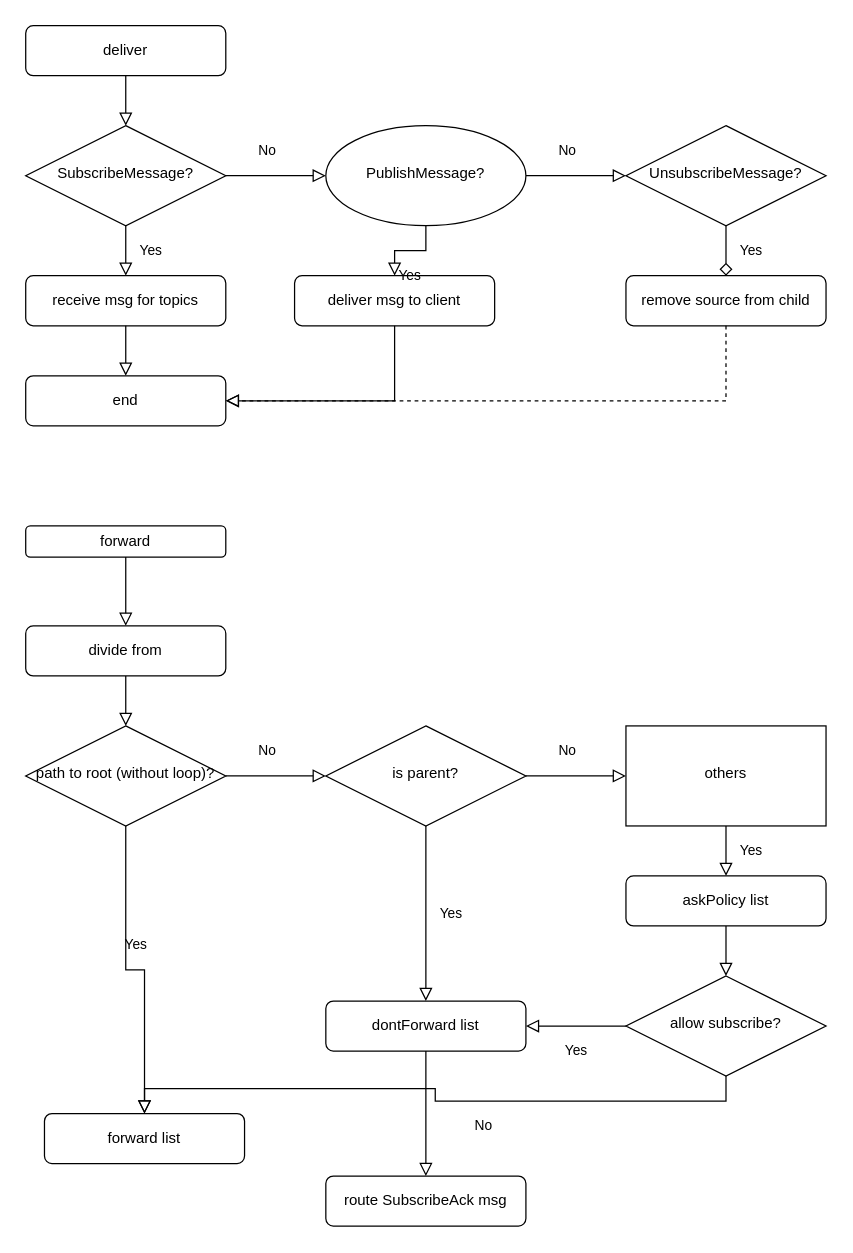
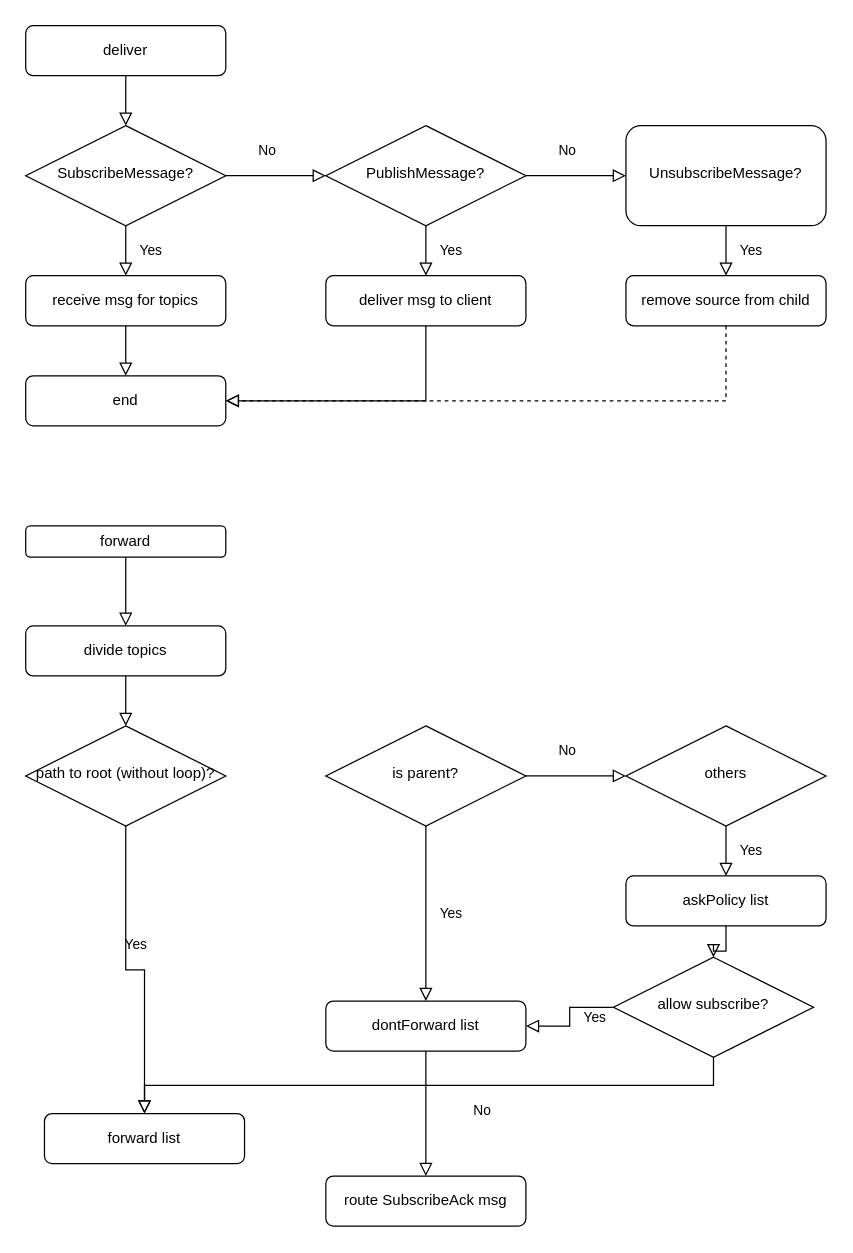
  <mxCell id="0" />
  <mxCell id="1" parent="0" />
  <mxCell id="2" value="" style="rounded=0;html=1;jettySize=auto;orthogonalLoop=1;fontSize=11;endArrow=block;endFill=0;endSize=8;strokeWidth=1;shadow=0;labelBackgroundColor=none;edgeStyle=orthogonalEdgeStyle;" edge="1" parent="1" source="3" target="5"><mxGeometry relative="1" as="geometry" /></mxCell>
  <mxCell id="3" value="deliver" style="rounded=1;whiteSpace=wrap;html=1;fontSize=12;glass=0;strokeWidth=1;shadow=0;" vertex="1" parent="1"><mxGeometry x="20" y="20" width="160" height="40" as="geometry" /></mxCell>
  <mxCell id="4" value="No" style="rounded=0;html=1;jettySize=auto;orthogonalLoop=1;fontSize=11;endArrow=block;endFill=0;endSize=8;strokeWidth=1;shadow=0;labelBackgroundColor=none;edgeStyle=orthogonalEdgeStyle;" edge="1" parent="1" source="5" target="7"><mxGeometry x="-0.17" y="20" relative="1" as="geometry"><mxPoint as="offset" /><mxPoint x="300" y="140" as="targetPoint" /></mxGeometry></mxCell>
  <mxCell id="5" value="SubscribeMessage?" style="rhombus;whiteSpace=wrap;html=1;shadow=0;fontFamily=Helvetica;fontSize=12;align=center;strokeWidth=1;spacing=6;spacingTop=-4;" vertex="1" parent="1"><mxGeometry x="20" y="100" width="160" height="80" as="geometry" /></mxCell>
  <mxCell id="6" value="receive msg for topics" style="rounded=1;whiteSpace=wrap;html=1;fontSize=12;glass=0;strokeWidth=1;shadow=0;" vertex="1" parent="1"><mxGeometry x="20" y="220" width="160" height="40" as="geometry" /></mxCell>
- <mxCell id="7" value="PublishMessage?" style="ellipse;whiteSpace=wrap;html=1;shadow=0;fontFamily=Helvetica;fontSize=12;align=center;strokeWidth=1;spacing=6;spacingTop=-4;" vertex="1" parent="1"><mxGeometry x="260" y="100" width="160" height="80" as="geometry" /></mxCell>
- <mxCell id="8" value="UnsubscribeMessage?" style="rhombus;whiteSpace=wrap;html=1;shadow=0;fontFamily=Helvetica;fontSize=12;align=center;strokeWidth=1;spacing=6;spacingTop=-4;" vertex="1" parent="1"><mxGeometry x="500" y="100" width="160" height="80" as="geometry" /></mxCell>
+ <mxCell id="7" value="PublishMessage?" style="rhombus;whiteSpace=wrap;html=1;shadow=0;fontFamily=Helvetica;fontSize=12;align=center;strokeWidth=1;spacing=6;spacingTop=-4;" vertex="1" parent="1"><mxGeometry x="260" y="100" width="160" height="80" as="geometry" /></mxCell>
+ <mxCell id="8" value="UnsubscribeMessage?" style="whiteSpace=wrap;html=1;shadow=0;fontFamily=Helvetica;fontSize=12;align=center;strokeWidth=1;spacing=6;spacingTop=-4;rounded=1;" vertex="1" parent="1"><mxGeometry x="500" y="100" width="160" height="80" as="geometry" /></mxCell>
  <mxCell id="9" value="No" style="rounded=0;html=1;jettySize=auto;orthogonalLoop=1;fontSize=11;endArrow=block;endFill=0;endSize=8;strokeWidth=1;shadow=0;labelBackgroundColor=none;edgeStyle=orthogonalEdgeStyle;exitX=1;exitY=0.5;exitDx=0;exitDy=0;entryX=0;entryY=0.5;entryDx=0;entryDy=0;" edge="1" parent="1" source="7" target="8"><mxGeometry x="-0.17" y="20" relative="1" as="geometry"><mxPoint as="offset" /><mxPoint x="190" y="150" as="sourcePoint" /><mxPoint x="270" y="150" as="targetPoint" /></mxGeometry></mxCell>
- <mxCell id="10" value="deliver msg to client" style="rounded=1;whiteSpace=wrap;html=1;fontSize=12;glass=0;strokeWidth=1;shadow=0;" vertex="1" parent="1"><mxGeometry x="235" y="220" width="160" height="40" as="geometry" /></mxCell>
+ <mxCell id="10" value="deliver msg to client" style="rounded=1;whiteSpace=wrap;html=1;fontSize=12;glass=0;strokeWidth=1;shadow=0;" vertex="1" parent="1"><mxGeometry x="260" y="220" width="160" height="40" as="geometry" /></mxCell>
  <mxCell id="11" value="remove source from child" style="rounded=1;whiteSpace=wrap;html=1;fontSize=12;glass=0;strokeWidth=1;shadow=0;" vertex="1" parent="1"><mxGeometry x="500" y="220" width="160" height="40" as="geometry" /></mxCell>
  <mxCell id="12" value="Yes" style="rounded=0;html=1;jettySize=auto;orthogonalLoop=1;fontSize=11;endArrow=block;endFill=0;endSize=8;strokeWidth=1;shadow=0;labelBackgroundColor=none;edgeStyle=orthogonalEdgeStyle;exitX=0.5;exitY=1;exitDx=0;exitDy=0;" edge="1" parent="1" source="7" target="10"><mxGeometry y="20" relative="1" as="geometry"><mxPoint as="offset" /><mxPoint x="190" y="210" as="sourcePoint" /><mxPoint x="220" y="370" as="targetPoint" /></mxGeometry></mxCell>
- <mxCell id="13" value="Yes" style="rounded=0;html=1;jettySize=auto;orthogonalLoop=1;fontSize=11;endArrow=diamond;endFill=0;endSize=8;strokeWidth=1;shadow=0;labelBackgroundColor=none;edgeStyle=orthogonalEdgeStyle;exitX=0.5;exitY=1;exitDx=0;exitDy=0;" edge="1" parent="1" source="8" target="11"><mxGeometry y="20" relative="1" as="geometry"><mxPoint as="offset" /><mxPoint x="350" y="190" as="sourcePoint" /><mxPoint x="350" y="230" as="targetPoint" /></mxGeometry></mxCell>
+ <mxCell id="13" value="Yes" style="rounded=0;html=1;jettySize=auto;orthogonalLoop=1;fontSize=11;endArrow=block;endFill=0;endSize=8;strokeWidth=1;shadow=0;labelBackgroundColor=none;edgeStyle=orthogonalEdgeStyle;exitX=0.5;exitY=1;exitDx=0;exitDy=0;" edge="1" parent="1" source="8" target="11"><mxGeometry y="20" relative="1" as="geometry"><mxPoint as="offset" /><mxPoint x="350" y="190" as="sourcePoint" /><mxPoint x="350" y="230" as="targetPoint" /></mxGeometry></mxCell>
  <mxCell id="14" value="Yes" style="rounded=0;html=1;jettySize=auto;orthogonalLoop=1;fontSize=11;endArrow=block;endFill=0;endSize=8;strokeWidth=1;shadow=0;labelBackgroundColor=none;edgeStyle=orthogonalEdgeStyle;exitX=0.5;exitY=1;exitDx=0;exitDy=0;" edge="1" parent="1" source="5" target="6"><mxGeometry y="20" relative="1" as="geometry"><mxPoint as="offset" /><mxPoint x="360" y="200" as="sourcePoint" /><mxPoint x="360" y="240" as="targetPoint" /></mxGeometry></mxCell>
  <mxCell id="15" value="end" style="rounded=1;whiteSpace=wrap;html=1;fontSize=12;glass=0;strokeWidth=1;shadow=0;" vertex="1" parent="1"><mxGeometry x="20" y="300" width="160" height="40" as="geometry" /></mxCell>
  <mxCell id="16" value="" style="rounded=0;html=1;jettySize=auto;orthogonalLoop=1;fontSize=11;endArrow=block;endFill=0;endSize=8;strokeWidth=1;shadow=0;labelBackgroundColor=none;edgeStyle=orthogonalEdgeStyle;exitX=0.5;exitY=1;exitDx=0;exitDy=0;" edge="1" parent="1" source="6" target="15"><mxGeometry relative="1" as="geometry"><mxPoint x="110" y="70" as="sourcePoint" /><mxPoint x="110" y="110" as="targetPoint" /></mxGeometry></mxCell>
  <mxCell id="17" value="" style="rounded=0;html=1;jettySize=auto;orthogonalLoop=1;fontSize=11;endArrow=block;endFill=0;endSize=8;strokeWidth=1;shadow=0;labelBackgroundColor=none;edgeStyle=orthogonalEdgeStyle;exitX=0.5;exitY=1;exitDx=0;exitDy=0;entryX=1;entryY=0.5;entryDx=0;entryDy=0;" edge="1" parent="1" source="10" target="15"><mxGeometry relative="1" as="geometry"><mxPoint x="110" y="270" as="sourcePoint" /><mxPoint x="110" y="310" as="targetPoint" /></mxGeometry></mxCell>
  <mxCell id="18" value="" style="rounded=0;html=1;jettySize=auto;orthogonalLoop=1;fontSize=11;endArrow=block;endFill=0;endSize=8;strokeWidth=1;shadow=0;labelBackgroundColor=none;edgeStyle=orthogonalEdgeStyle;entryX=1;entryY=0.5;entryDx=0;entryDy=0;exitX=0.5;exitY=1;exitDx=0;exitDy=0;dashed=1;" edge="1" parent="1" source="11" target="15"><mxGeometry relative="1" as="geometry"><mxPoint x="350" y="270" as="sourcePoint" /><mxPoint x="190" y="330" as="targetPoint" /></mxGeometry></mxCell>
  <mxCell id="19" value="forward" style="rounded=1;whiteSpace=wrap;html=1;fontSize=12;glass=0;strokeWidth=1;shadow=0;" vertex="1" parent="1"><mxGeometry x="20" y="420" width="160" height="25" as="geometry" /></mxCell>
- <mxCell id="20" value="divide from" style="rounded=1;whiteSpace=wrap;html=1;fontSize=12;glass=0;strokeWidth=1;shadow=0;" vertex="1" parent="1"><mxGeometry x="20" y="500" width="160" height="40" as="geometry" /></mxCell>
- <mxCell id="21" value="No" style="rounded=0;html=1;jettySize=auto;orthogonalLoop=1;fontSize=11;endArrow=block;endFill=0;endSize=8;strokeWidth=1;shadow=0;labelBackgroundColor=none;edgeStyle=orthogonalEdgeStyle;" edge="1" parent="1" source="22" target="24"><mxGeometry x="-0.17" y="20" relative="1" as="geometry"><mxPoint as="offset" /><mxPoint x="300" y="620" as="targetPoint" /></mxGeometry></mxCell>
+ <mxCell id="20" value="divide topics" style="rounded=1;whiteSpace=wrap;html=1;fontSize=12;glass=0;strokeWidth=1;shadow=0;" vertex="1" parent="1"><mxGeometry x="20" y="500" width="160" height="40" as="geometry" /></mxCell>
  <mxCell id="22" value="path to root (without loop)?" style="rhombus;whiteSpace=wrap;html=1;shadow=0;fontFamily=Helvetica;fontSize=12;align=center;strokeWidth=1;spacing=6;spacingTop=-4;" vertex="1" parent="1"><mxGeometry x="20" y="580" width="160" height="80" as="geometry" /></mxCell>
  <mxCell id="23" value="forward list" style="rounded=1;whiteSpace=wrap;html=1;fontSize=12;glass=0;strokeWidth=1;shadow=0;" vertex="1" parent="1"><mxGeometry x="35" y="890" width="160" height="40" as="geometry" /></mxCell>
  <mxCell id="24" value="is parent?" style="rhombus;whiteSpace=wrap;html=1;shadow=0;fontFamily=Helvetica;fontSize=12;align=center;strokeWidth=1;spacing=6;spacingTop=-4;" vertex="1" parent="1"><mxGeometry x="260" y="580" width="160" height="80" as="geometry" /></mxCell>
- <mxCell id="25" value="others" style="whiteSpace=wrap;html=1;shadow=0;fontFamily=Helvetica;fontSize=12;align=center;strokeWidth=1;spacing=6;spacingTop=-4;rounded=0;" vertex="1" parent="1"><mxGeometry x="500" y="580" width="160" height="80" as="geometry" /></mxCell>
+ <mxCell id="25" value="others" style="rhombus;whiteSpace=wrap;html=1;shadow=0;fontFamily=Helvetica;fontSize=12;align=center;strokeWidth=1;spacing=6;spacingTop=-4;" vertex="1" parent="1"><mxGeometry x="500" y="580" width="160" height="80" as="geometry" /></mxCell>
  <mxCell id="26" value="No" style="rounded=0;html=1;jettySize=auto;orthogonalLoop=1;fontSize=11;endArrow=block;endFill=0;endSize=8;strokeWidth=1;shadow=0;labelBackgroundColor=none;edgeStyle=orthogonalEdgeStyle;exitX=1;exitY=0.5;exitDx=0;exitDy=0;entryX=0;entryY=0.5;entryDx=0;entryDy=0;" edge="1" parent="1" source="24" target="25"><mxGeometry x="-0.17" y="20" relative="1" as="geometry"><mxPoint as="offset" /><mxPoint x="190" y="630" as="sourcePoint" /><mxPoint x="270" y="630" as="targetPoint" /></mxGeometry></mxCell>
  <mxCell id="27" value="dontForward list" style="rounded=1;whiteSpace=wrap;html=1;fontSize=12;glass=0;strokeWidth=1;shadow=0;" vertex="1" parent="1"><mxGeometry x="260" y="800" width="160" height="40" as="geometry" /></mxCell>
  <mxCell id="28" value="askPolicy list" style="rounded=1;whiteSpace=wrap;html=1;fontSize=12;glass=0;strokeWidth=1;shadow=0;" vertex="1" parent="1"><mxGeometry x="500" y="700" width="160" height="40" as="geometry" /></mxCell>
  <mxCell id="29" value="Yes" style="rounded=0;html=1;jettySize=auto;orthogonalLoop=1;fontSize=11;endArrow=block;endFill=0;endSize=8;strokeWidth=1;shadow=0;labelBackgroundColor=none;edgeStyle=orthogonalEdgeStyle;exitX=0.5;exitY=1;exitDx=0;exitDy=0;" edge="1" parent="1" source="24" target="27"><mxGeometry y="20" relative="1" as="geometry"><mxPoint as="offset" /><mxPoint x="190" y="690" as="sourcePoint" /><mxPoint x="220" y="850" as="targetPoint" /></mxGeometry></mxCell>
  <mxCell id="30" value="Yes" style="rounded=0;html=1;jettySize=auto;orthogonalLoop=1;fontSize=11;endArrow=block;endFill=0;endSize=8;strokeWidth=1;shadow=0;labelBackgroundColor=none;edgeStyle=orthogonalEdgeStyle;exitX=0.5;exitY=1;exitDx=0;exitDy=0;" edge="1" parent="1" source="25" target="28"><mxGeometry y="20" relative="1" as="geometry"><mxPoint as="offset" /><mxPoint x="350" y="670" as="sourcePoint" /><mxPoint x="350" y="710" as="targetPoint" /></mxGeometry></mxCell>
  <mxCell id="31" value="Yes" style="rounded=0;html=1;jettySize=auto;orthogonalLoop=1;fontSize=11;endArrow=block;endFill=0;endSize=8;strokeWidth=1;shadow=0;labelBackgroundColor=none;edgeStyle=orthogonalEdgeStyle;exitX=0.5;exitY=1;exitDx=0;exitDy=0;" edge="1" parent="1" source="22" target="23"><mxGeometry y="20" relative="1" as="geometry"><mxPoint as="offset" /><mxPoint x="360" y="680" as="sourcePoint" /><mxPoint x="360" y="720" as="targetPoint" /></mxGeometry></mxCell>
  <mxCell id="32" value="" style="rounded=0;html=1;jettySize=auto;orthogonalLoop=1;fontSize=11;endArrow=block;endFill=0;endSize=8;strokeWidth=1;shadow=0;labelBackgroundColor=none;edgeStyle=orthogonalEdgeStyle;exitX=0.5;exitY=1;exitDx=0;exitDy=0;" edge="1" parent="1" source="19" target="20"><mxGeometry relative="1" as="geometry"><mxPoint x="110" y="270" as="sourcePoint" /><mxPoint x="110" y="310" as="targetPoint" /></mxGeometry></mxCell>
  <mxCell id="33" value="" style="rounded=0;html=1;jettySize=auto;orthogonalLoop=1;fontSize=11;endArrow=block;endFill=0;endSize=8;strokeWidth=1;shadow=0;labelBackgroundColor=none;edgeStyle=orthogonalEdgeStyle;exitX=0.5;exitY=1;exitDx=0;exitDy=0;entryX=0.5;entryY=0;entryDx=0;entryDy=0;" edge="1" parent="1" source="20" target="22"><mxGeometry relative="1" as="geometry"><mxPoint x="110" y="470" as="sourcePoint" /><mxPoint x="110" y="510" as="targetPoint" /></mxGeometry></mxCell>
- <mxCell id="34" value="allow subscribe?" style="rhombus;whiteSpace=wrap;html=1;shadow=0;fontFamily=Helvetica;fontSize=12;align=center;strokeWidth=1;spacing=6;spacingTop=-4;" vertex="1" parent="1"><mxGeometry x="500" y="780" width="160" height="80" as="geometry" /></mxCell>
+ <mxCell id="34" value="allow subscribe?" style="rhombus;whiteSpace=wrap;html=1;shadow=0;fontFamily=Helvetica;fontSize=12;align=center;strokeWidth=1;spacing=6;spacingTop=-4;" vertex="1" parent="1"><mxGeometry x="490" y="765" width="160" height="80" as="geometry" /></mxCell>
  <mxCell id="35" value="" style="rounded=0;html=1;jettySize=auto;orthogonalLoop=1;fontSize=11;endArrow=block;endFill=0;endSize=8;strokeWidth=1;shadow=0;labelBackgroundColor=none;edgeStyle=orthogonalEdgeStyle;exitX=0.5;exitY=1;exitDx=0;exitDy=0;" edge="1" parent="1" source="28" target="34"><mxGeometry relative="1" as="geometry"><mxPoint x="110" y="550" as="sourcePoint" /><mxPoint x="110" y="590" as="targetPoint" /></mxGeometry></mxCell>
  <mxCell id="36" value="No" style="rounded=0;html=1;jettySize=auto;orthogonalLoop=1;fontSize=11;endArrow=block;endFill=0;endSize=8;strokeWidth=1;shadow=0;labelBackgroundColor=none;edgeStyle=orthogonalEdgeStyle;exitX=0.5;exitY=1;exitDx=0;exitDy=0;" edge="1" parent="1" source="34" target="23"><mxGeometry x="-0.167" y="20" relative="1" as="geometry"><mxPoint as="offset" /><mxPoint x="430" y="630" as="sourcePoint" /><mxPoint x="510" y="630" as="targetPoint" /></mxGeometry></mxCell>
  <mxCell id="37" value="Yes" style="rounded=0;html=1;jettySize=auto;orthogonalLoop=1;fontSize=11;endArrow=block;endFill=0;endSize=8;strokeWidth=1;shadow=0;labelBackgroundColor=none;edgeStyle=orthogonalEdgeStyle;" edge="1" parent="1" source="34" target="27"><mxGeometry y="20" relative="1" as="geometry"><mxPoint as="offset" /><mxPoint x="470" y="1070" as="sourcePoint" /><mxPoint x="590" y="710" as="targetPoint" /></mxGeometry></mxCell>
  <mxCell id="38" value="route SubscribeAck msg" style="rounded=1;whiteSpace=wrap;html=1;fontSize=12;glass=0;strokeWidth=1;shadow=0;" vertex="1" parent="1"><mxGeometry x="260" y="940" width="160" height="40" as="geometry" /></mxCell>
  <mxCell id="39" value="" style="rounded=0;html=1;jettySize=auto;orthogonalLoop=1;fontSize=11;endArrow=block;endFill=0;endSize=8;strokeWidth=1;shadow=0;labelBackgroundColor=none;edgeStyle=orthogonalEdgeStyle;exitX=0.5;exitY=1;exitDx=0;exitDy=0;" edge="1" parent="1" source="27" target="38"><mxGeometry relative="1" as="geometry"><mxPoint x="110" y="550" as="sourcePoint" /><mxPoint x="110" y="590" as="targetPoint" /></mxGeometry></mxCell>
